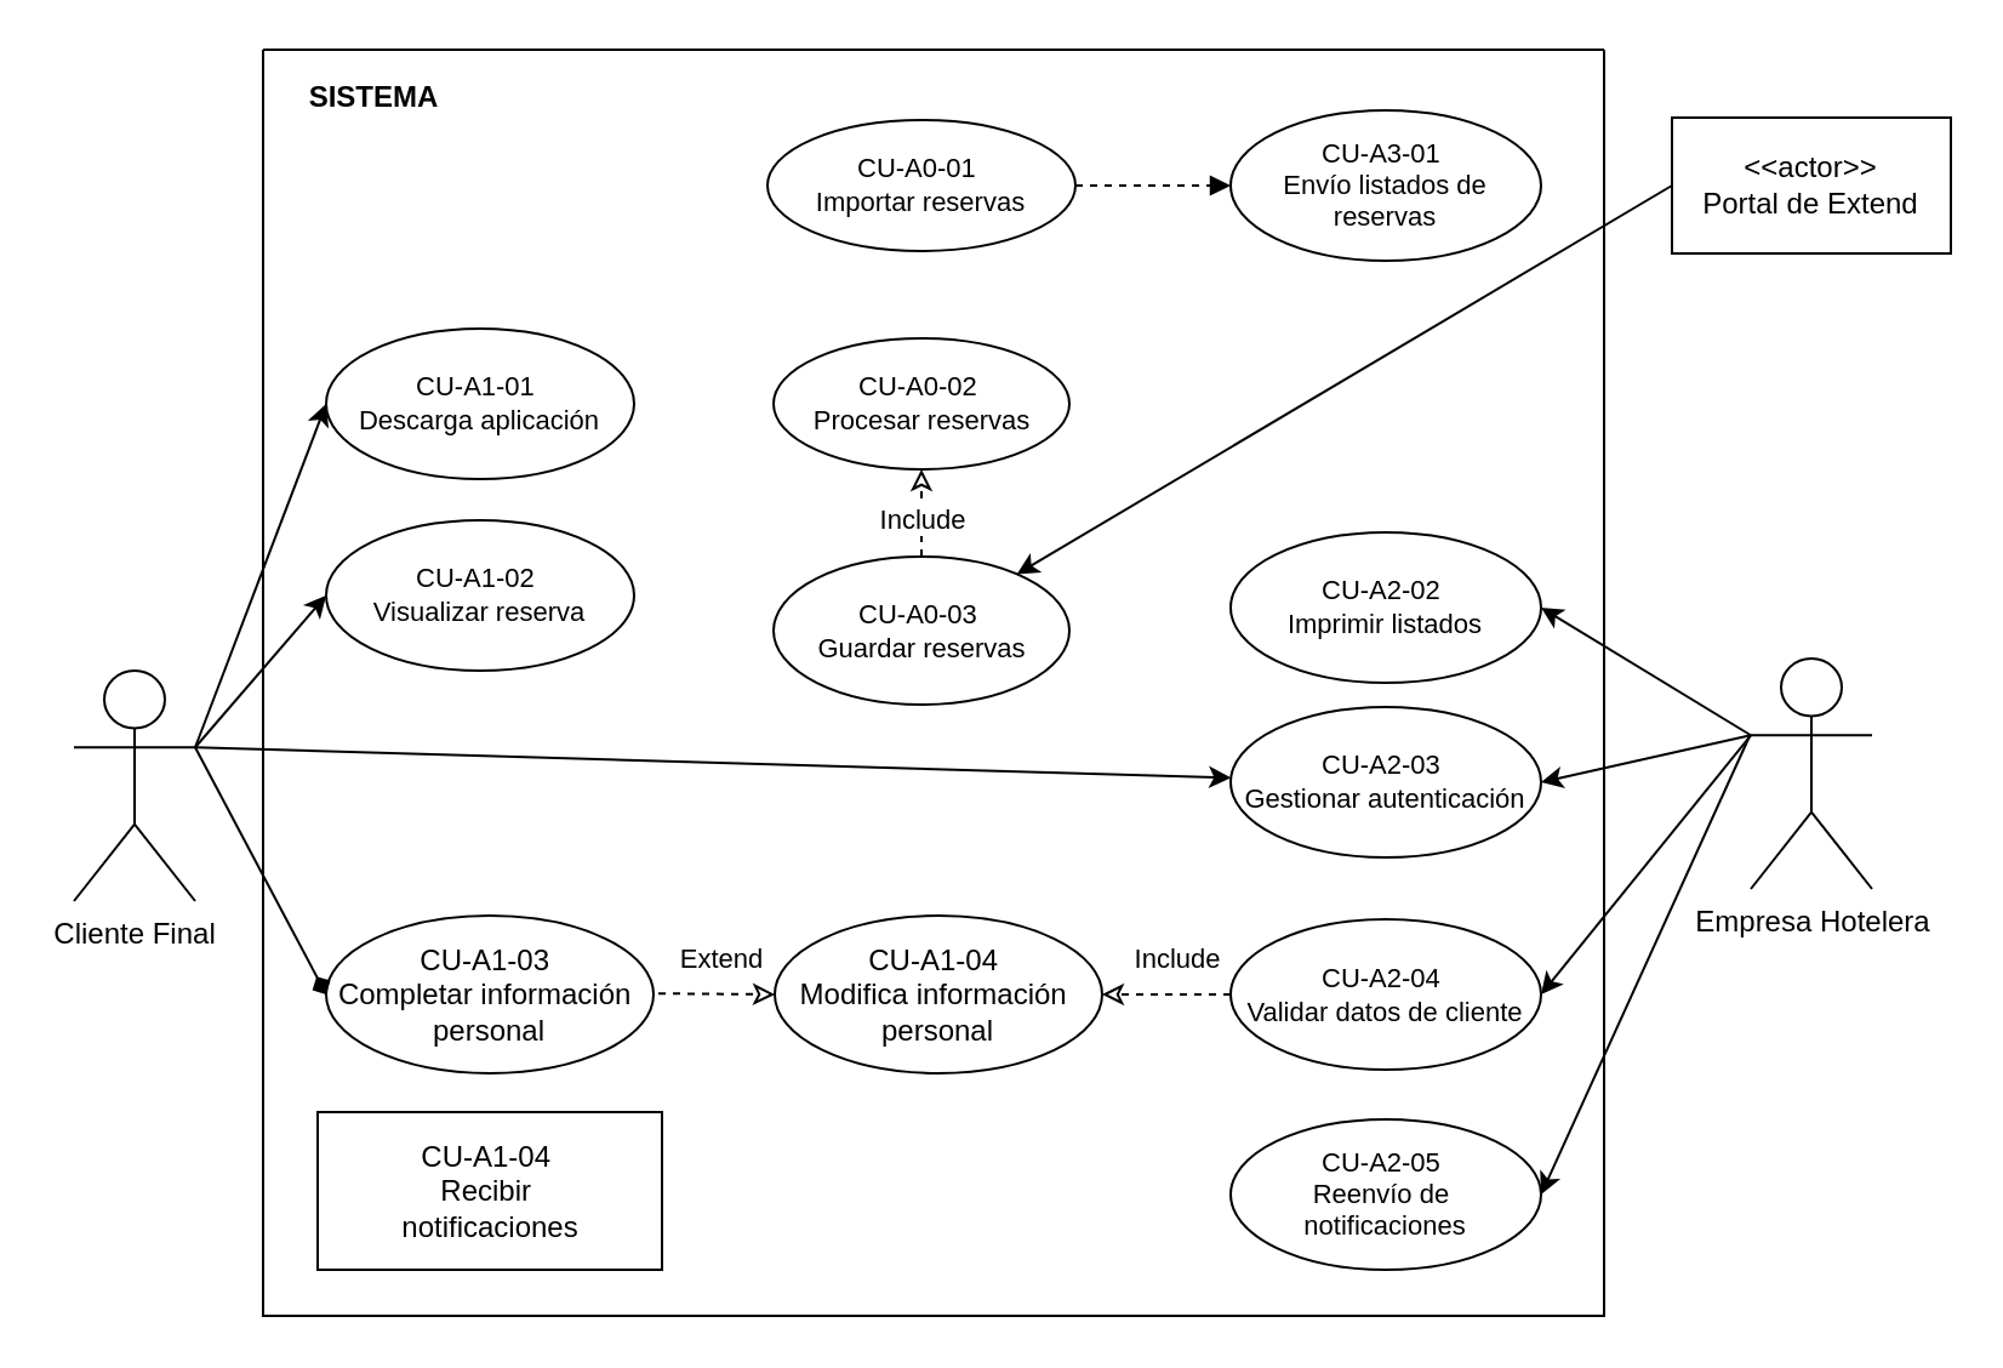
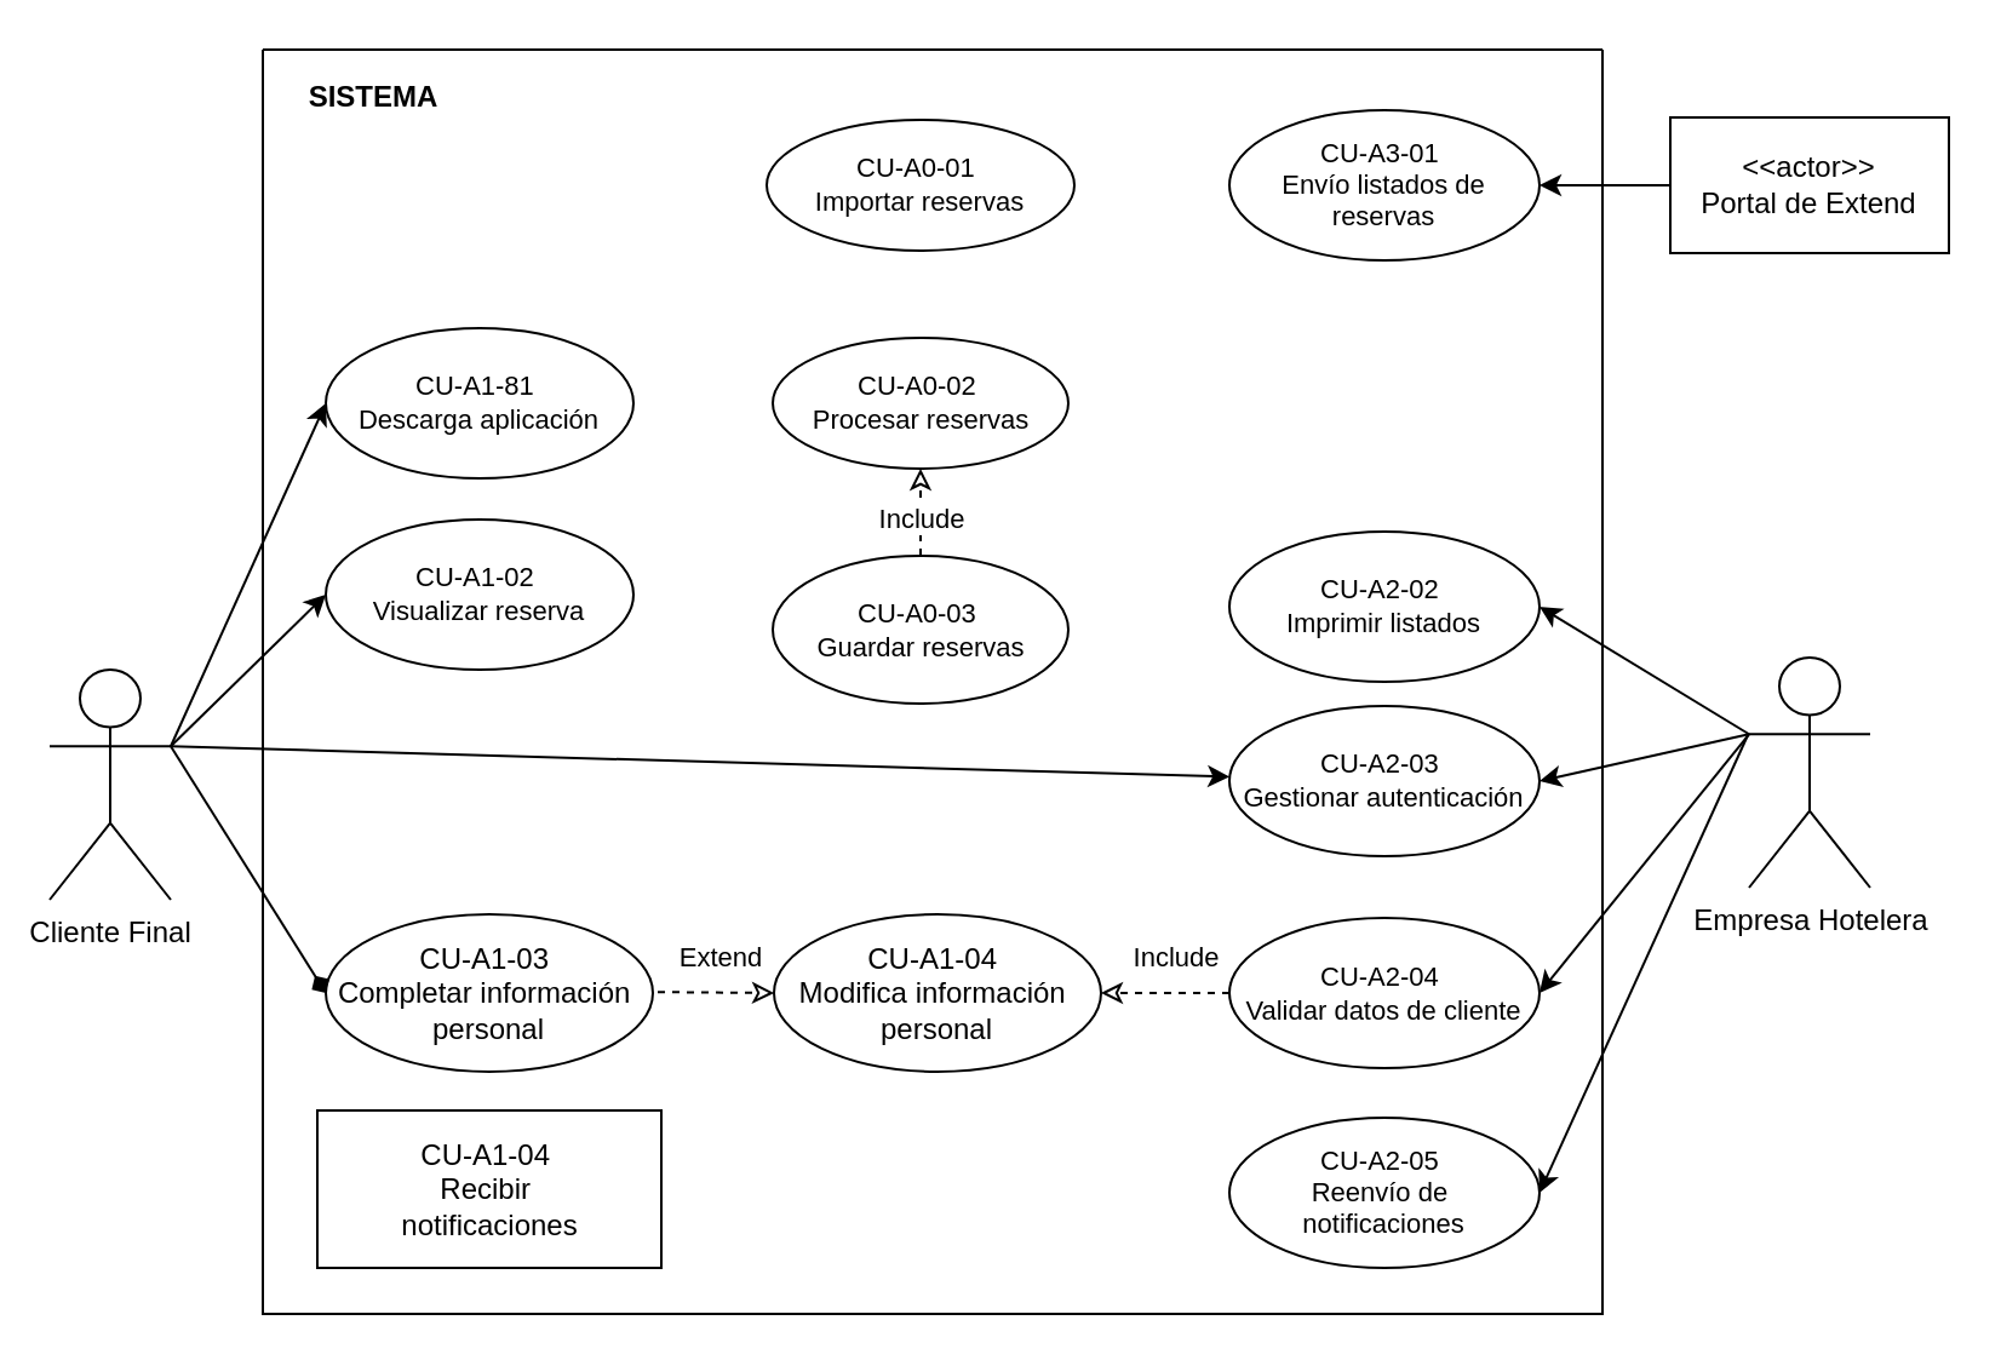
  <mxCell id="0" />
  <mxCell id="1" parent="0" />
- <mxCell id="2" value="Cliente Final" style="shape=umlActor;verticalLabelPosition=bottom;verticalAlign=top;html=1;outlineConnect=0;" vertex="1" parent="1"><mxGeometry x="30" y="276" width="50" height="95" as="geometry" /></mxCell>
+ <mxCell id="2" value="Cliente Final" style="shape=umlActor;verticalLabelPosition=bottom;verticalAlign=top;html=1;outlineConnect=0;" vertex="1" parent="1"><mxGeometry x="20" y="276" width="50" height="95" as="geometry" /></mxCell>
  <mxCell id="3" value="Empresa Hotelera" style="shape=umlActor;verticalLabelPosition=bottom;verticalAlign=top;html=1;outlineConnect=0;" vertex="1" parent="1"><mxGeometry x="721.5" y="271" width="50" height="95" as="geometry" /></mxCell>
  <mxCell id="4" value="CU-A1-03&amp;nbsp;&lt;div&gt;Completar información&amp;nbsp;&lt;/div&gt;&lt;div&gt;personal&lt;/div&gt;" style="ellipse;whiteSpace=wrap;html=1;" vertex="1" parent="1"><mxGeometry x="134" y="377" width="135" height="65" as="geometry" /></mxCell>
  <mxCell id="5" value="CU-A1-04&amp;nbsp;&lt;div&gt;Recibir&amp;nbsp;&lt;/div&gt;&lt;div&gt;notificaciones&lt;/div&gt;" style="whiteSpace=wrap;html=1;rounded=0;" vertex="1" parent="1"><mxGeometry x="130.5" y="458" width="142" height="65" as="geometry" /></mxCell>
  <mxCell id="6" value="&amp;lt;&amp;lt;actor&amp;gt;&amp;gt;&lt;div&gt;Portal de Extend&lt;/div&gt;" style="rounded=0;whiteSpace=wrap;html=1;" vertex="1" parent="1"><mxGeometry x="689" y="48" width="115" height="56" as="geometry" /></mxCell>
- <mxCell id="7" value="" style="endArrow=classic;html=1;rounded=0;exitX=0;exitY=0.5;exitDx=0;exitDy=0;" edge="1" parent="1" source="6" target="11"><mxGeometry width="50" height="50" relative="1" as="geometry"><mxPoint x="536" y="130" as="sourcePoint" /><mxPoint x="636" y="162" as="targetPoint" /></mxGeometry></mxCell>
+ <mxCell id="7" value="" style="endArrow=classic;html=1;rounded=0;exitX=0;exitY=0.5;exitDx=0;exitDy=0;entryX=1;entryY=0.5;entryDx=0;entryDy=0;" edge="1" parent="1" source="6" target="28"><mxGeometry width="50" height="50" relative="1" as="geometry"><mxPoint x="536" y="130" as="sourcePoint" /><mxPoint x="636" y="162" as="targetPoint" /></mxGeometry></mxCell>
  <mxCell id="8" value="CU-A0-01&amp;nbsp;&lt;div&gt;Importar reservas&lt;/div&gt;" style="ellipse;whiteSpace=wrap;html=1;fontSize=11;" vertex="1" parent="1"><mxGeometry x="316" y="49" width="127" height="54" as="geometry" /></mxCell>
- <mxCell id="9" value="" style="endArrow=block;dashed=1;html=1;rounded=0;entryX=0;entryY=0.5;entryDx=0;entryDy=0;startArrow=none;startFill=0;endFill=1;" edge="1" parent="1" source="8" target="28"><mxGeometry width="50" height="50" relative="1" as="geometry"><mxPoint x="325" y="315" as="sourcePoint" /><mxPoint x="375" y="265" as="targetPoint" /></mxGeometry></mxCell>
  <mxCell id="10" value="CU-A0-02&amp;nbsp;&lt;div&gt;Procesar reservas&lt;/div&gt;" style="ellipse;whiteSpace=wrap;html=1;fontSize=11;" vertex="1" parent="1"><mxGeometry x="318.5" y="139" width="122" height="54" as="geometry" /></mxCell>
  <mxCell id="11" value="CU-A0-03&amp;nbsp;&lt;div&gt;Guardar reservas&lt;/div&gt;" style="ellipse;whiteSpace=wrap;html=1;fontSize=11;" vertex="1" parent="1"><mxGeometry x="318.5" y="229" width="122" height="61" as="geometry" /></mxCell>
  <mxCell id="12" value="" style="endArrow=classic;dashed=1;html=1;rounded=0;endFill=0;exitX=0.5;exitY=0;exitDx=0;exitDy=0;entryX=0.5;entryY=1;entryDx=0;entryDy=0;" edge="1" parent="1" source="11" target="10"><mxGeometry width="50" height="50" relative="1" as="geometry"><mxPoint x="442" y="229" as="sourcePoint" /><mxPoint x="462" y="201" as="targetPoint" /></mxGeometry></mxCell>
  <mxCell id="13" value="Include" style="edgeLabel;html=1;align=center;verticalAlign=middle;resizable=0;points=[];rotation=0;" vertex="1" connectable="0" parent="12"><mxGeometry x="-0.07" y="1" relative="1" as="geometry"><mxPoint x="1" y="1" as="offset" /></mxGeometry></mxCell>
- <mxCell id="14" value="CU-A1-01&amp;nbsp;&lt;div&gt;Descarga aplicación&lt;/div&gt;" style="ellipse;whiteSpace=wrap;html=1;fontSize=11;" vertex="1" parent="1"><mxGeometry x="134" y="135" width="127" height="62" as="geometry" /></mxCell>
+ <mxCell id="14" value="CU-A1-81&amp;nbsp;&lt;div&gt;Descarga aplicación&lt;/div&gt;" style="ellipse;whiteSpace=wrap;html=1;fontSize=11;" vertex="1" parent="1"><mxGeometry x="134" y="135" width="127" height="62" as="geometry" /></mxCell>
  <mxCell id="15" value="CU-A1-02&amp;nbsp;&lt;div&gt;Visualizar reserva&lt;/div&gt;" style="ellipse;whiteSpace=wrap;html=1;fontSize=11;" vertex="1" parent="1"><mxGeometry x="134" y="214" width="127" height="62" as="geometry" /></mxCell>
  <mxCell id="16" value="" style="endArrow=classic;html=1;rounded=0;entryX=0;entryY=0.5;entryDx=0;entryDy=0;exitX=1;exitY=0.333;exitDx=0;exitDy=0;exitPerimeter=0;" edge="1" parent="1" source="2" target="14"><mxGeometry width="50" height="50" relative="1" as="geometry"><mxPoint x="21" y="338" as="sourcePoint" /><mxPoint x="376" y="221" as="targetPoint" /></mxGeometry></mxCell>
  <mxCell id="17" value="" style="endArrow=classic;html=1;rounded=0;entryX=0;entryY=0.5;entryDx=0;entryDy=0;exitX=1;exitY=0.333;exitDx=0;exitDy=0;exitPerimeter=0;" edge="1" parent="1" source="2" target="15"><mxGeometry width="50" height="50" relative="1" as="geometry"><mxPoint x="31" y="344" as="sourcePoint" /><mxPoint x="142" y="255" as="targetPoint" /></mxGeometry></mxCell>
  <mxCell id="18" value="" style="endArrow=diamond;html=1;rounded=0;entryX=0;entryY=0.5;entryDx=0;entryDy=0;exitX=1;exitY=0.333;exitDx=0;exitDy=0;exitPerimeter=0;" edge="1" parent="1" source="2" target="4"><mxGeometry width="50" height="50" relative="1" as="geometry"><mxPoint x="22" y="339" as="sourcePoint" /><mxPoint x="142" y="335" as="targetPoint" /></mxGeometry></mxCell>
  <mxCell id="19" value="" style="endArrow=classic;html=1;rounded=0;exitX=1;exitY=0.333;exitDx=0;exitDy=0;exitPerimeter=0;" edge="1" parent="1" source="2" target="26"><mxGeometry width="50" height="50" relative="1" as="geometry"><mxPoint x="22" y="339" as="sourcePoint" /><mxPoint x="134" y="420" as="targetPoint" /></mxGeometry></mxCell>
  <mxCell id="20" value="" style="endArrow=classic;html=1;rounded=0;entryX=1;entryY=0.5;entryDx=0;entryDy=0;exitX=0;exitY=0.333;exitDx=0;exitDy=0;exitPerimeter=0;" edge="1" parent="1" source="3" target="27"><mxGeometry width="50" height="50" relative="1" as="geometry"><mxPoint x="682" y="313" as="sourcePoint" /><mxPoint x="620" y="172" as="targetPoint" /></mxGeometry></mxCell>
  <mxCell id="21" value="" style="endArrow=classic;html=1;rounded=0;entryX=1;entryY=0.5;entryDx=0;entryDy=0;exitX=0;exitY=0.333;exitDx=0;exitDy=0;exitPerimeter=0;" edge="1" parent="1" source="3" target="26"><mxGeometry width="50" height="50" relative="1" as="geometry"><mxPoint x="683" y="313" as="sourcePoint" /><mxPoint x="616" y="255" as="targetPoint" /></mxGeometry></mxCell>
  <mxCell id="22" value="" style="endArrow=classic;html=1;rounded=0;entryX=1;entryY=0.5;entryDx=0;entryDy=0;exitX=0;exitY=0.333;exitDx=0;exitDy=0;exitPerimeter=0;" edge="1" parent="1" source="3" target="25"><mxGeometry width="50" height="50" relative="1" as="geometry"><mxPoint x="683" y="313" as="sourcePoint" /><mxPoint x="616" y="335" as="targetPoint" /></mxGeometry></mxCell>
  <mxCell id="23" value="" style="swimlane;startSize=0;" vertex="1" parent="1"><mxGeometry x="108" y="20" width="553" height="522" as="geometry" /></mxCell>
  <mxCell id="24" value="CU-A2-05&amp;nbsp;&lt;div&gt;Reenvío de&amp;nbsp;&lt;/div&gt;&lt;div&gt;notificaciones&lt;/div&gt;" style="ellipse;whiteSpace=wrap;html=1;fontSize=11;" vertex="1" parent="23"><mxGeometry x="399" y="441" width="128" height="62" as="geometry" /></mxCell>
  <mxCell id="25" value="CU-A2-04&amp;nbsp;&lt;div&gt;Validar datos de cliente&lt;/div&gt;" style="ellipse;whiteSpace=wrap;html=1;fontSize=11;" vertex="1" parent="23"><mxGeometry x="399" y="358.5" width="128" height="62" as="geometry" /></mxCell>
  <mxCell id="26" value="CU-A2-03&amp;nbsp;&lt;div&gt;Gestionar autenticación&lt;/div&gt;" style="ellipse;whiteSpace=wrap;html=1;fontSize=11;" vertex="1" parent="23"><mxGeometry x="399" y="271" width="128" height="62" as="geometry" /></mxCell>
  <mxCell id="27" value="CU-A2-02&amp;nbsp;&lt;div&gt;Imprimir listados&lt;/div&gt;" style="ellipse;whiteSpace=wrap;html=1;fontSize=11;" vertex="1" parent="23"><mxGeometry x="399" y="199" width="128" height="62" as="geometry" /></mxCell>
  <mxCell id="28" value="CU-A3-01&amp;nbsp;&lt;div&gt;Envío listados de&lt;/div&gt;&lt;div&gt;reservas&lt;/div&gt;" style="ellipse;whiteSpace=wrap;html=1;fontSize=11;" vertex="1" parent="23"><mxGeometry x="399" y="25" width="128" height="62" as="geometry" /></mxCell>
  <mxCell id="29" value="CU-A1-04&amp;nbsp;&lt;div&gt;Modifica información&amp;nbsp;&lt;/div&gt;&lt;div&gt;personal&lt;/div&gt;" style="ellipse;whiteSpace=wrap;html=1;" vertex="1" parent="23"><mxGeometry x="211" y="357" width="135" height="65" as="geometry" /></mxCell>
  <mxCell id="30" value="" style="endArrow=classic;dashed=1;html=1;rounded=0;endFill=0;exitX=0;exitY=0.5;exitDx=0;exitDy=0;entryX=1;entryY=0.5;entryDx=0;entryDy=0;" edge="1" parent="23" source="25" target="29"><mxGeometry width="50" height="50" relative="1" as="geometry"><mxPoint x="282" y="219" as="sourcePoint" /><mxPoint x="282" y="183" as="targetPoint" /></mxGeometry></mxCell>
  <mxCell id="31" value="Include" style="edgeLabel;html=1;align=center;verticalAlign=middle;resizable=0;points=[];rotation=0;" vertex="1" connectable="0" parent="30"><mxGeometry x="-0.07" y="1" relative="1" as="geometry"><mxPoint x="2" y="-16" as="offset" /></mxGeometry></mxCell>
  <mxCell id="32" value="SISTEMA" style="rounded=0;whiteSpace=wrap;html=1;strokeColor=none;align=center;fontStyle=1" vertex="1" parent="23"><mxGeometry x="3" y="3" width="86" height="34" as="geometry" /></mxCell>
  <mxCell id="33" value="" style="endArrow=classic;dashed=1;html=1;rounded=0;endFill=0;entryX=0;entryY=0.5;entryDx=0;entryDy=0;" edge="1" parent="23" target="29"><mxGeometry width="50" height="50" relative="1" as="geometry"><mxPoint x="163" y="389.1" as="sourcePoint" /><mxPoint x="207.0" y="389.1" as="targetPoint" /></mxGeometry></mxCell>
  <mxCell id="34" value="Extend" style="edgeLabel;html=1;align=center;verticalAlign=middle;resizable=0;points=[];rotation=0;" vertex="1" connectable="0" parent="33"><mxGeometry x="-0.07" y="1" relative="1" as="geometry"><mxPoint x="3" y="-14" as="offset" /></mxGeometry></mxCell>
  <mxCell id="35" value="" style="endArrow=classic;html=1;rounded=0;entryX=1;entryY=0.5;entryDx=0;entryDy=0;" edge="1" parent="1" target="24"><mxGeometry width="50" height="50" relative="1" as="geometry"><mxPoint x="721" y="303" as="sourcePoint" /><mxPoint x="645" y="420" as="targetPoint" /></mxGeometry></mxCell>
